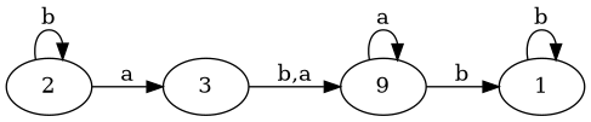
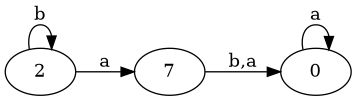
  digraph {
    d2tdocpreamble="\usetikzlibrary{automata}"
    d2tfigpreamble="\tikzstyle{every state}= [ draw=blue!50,very thick,fill=blue!20]  \tikzstyle{auto}= [fill=white]"
    rankdir=LR
    ranksep=0.5
    node [style=state]
    edge [lblstyle=auto topath="loop above"]
-   n1 [label=9 style="state, accepting"]
-   n2 [label=1]
+   n1 [label=0 style="state, accepting"]
    n3 [label=2 style="state, initial"]
-   n4 [label=3]
+   n4 [label=7]
    n1 -> n1 [label=a]
-   n1 -> n2 [label=b topath="bend right"]
-   n2 -> n2 [label=b]
    n3 -> n3 [label=b]
    n3 -> n4 [label=a topath="bend right"]
    n4 -> n1 [label="b,a" topath="bend right"]
  }
